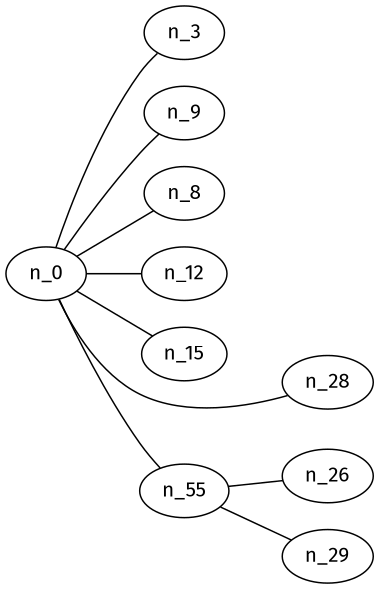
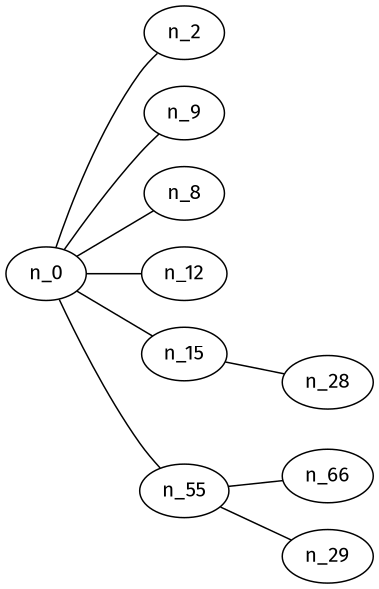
  graph {
    fontname="Fira Sans"
    rankdir=LR
    node [fontname="Fira Sans"]
    edge [fontname="Fira Sans"]
    n_0
-   n_3
+   n_3 [label=n_2]
    n3 [label=n_9]
    n_8
    n_12
    n_15
    n7 [label=n_55]
    n_28
-   n_26
+   n_26 [label=n_66]
    n_29
    n_0 -- n_3
    n_0 -- n3
    n_0 -- n_8
    n_0 -- n_12
    n_0 -- n_15
    n_0 -- n7
-   n_0 -- n_28
+   n_15 -- n_28
    n7 -- n_26
    n7 -- n_29
  }
